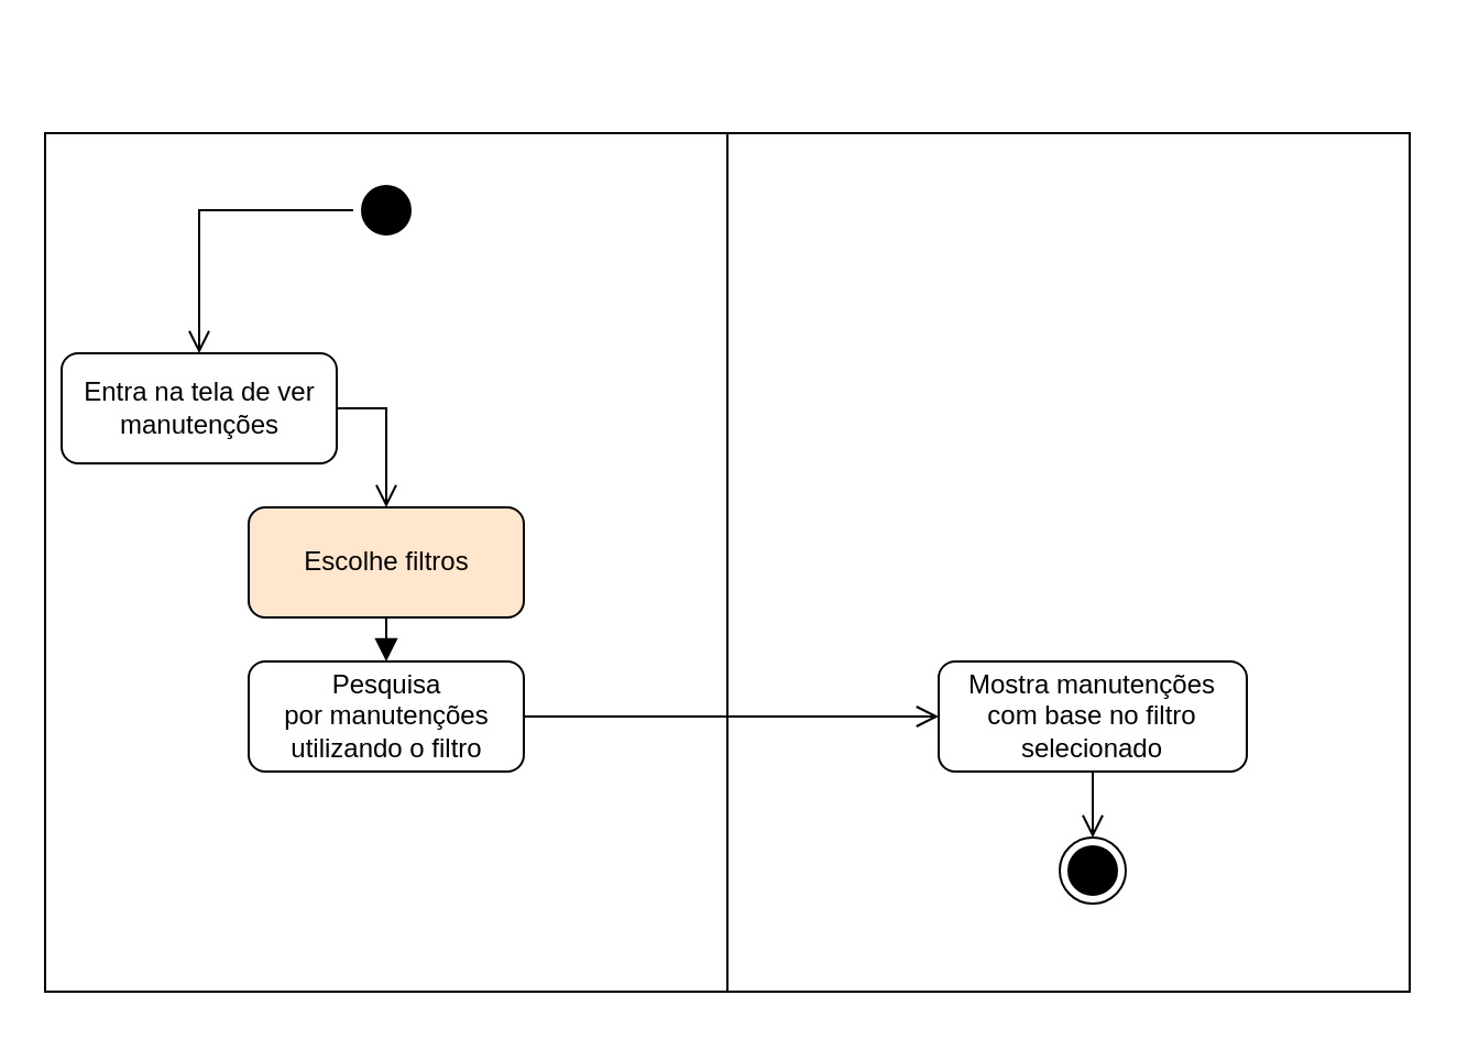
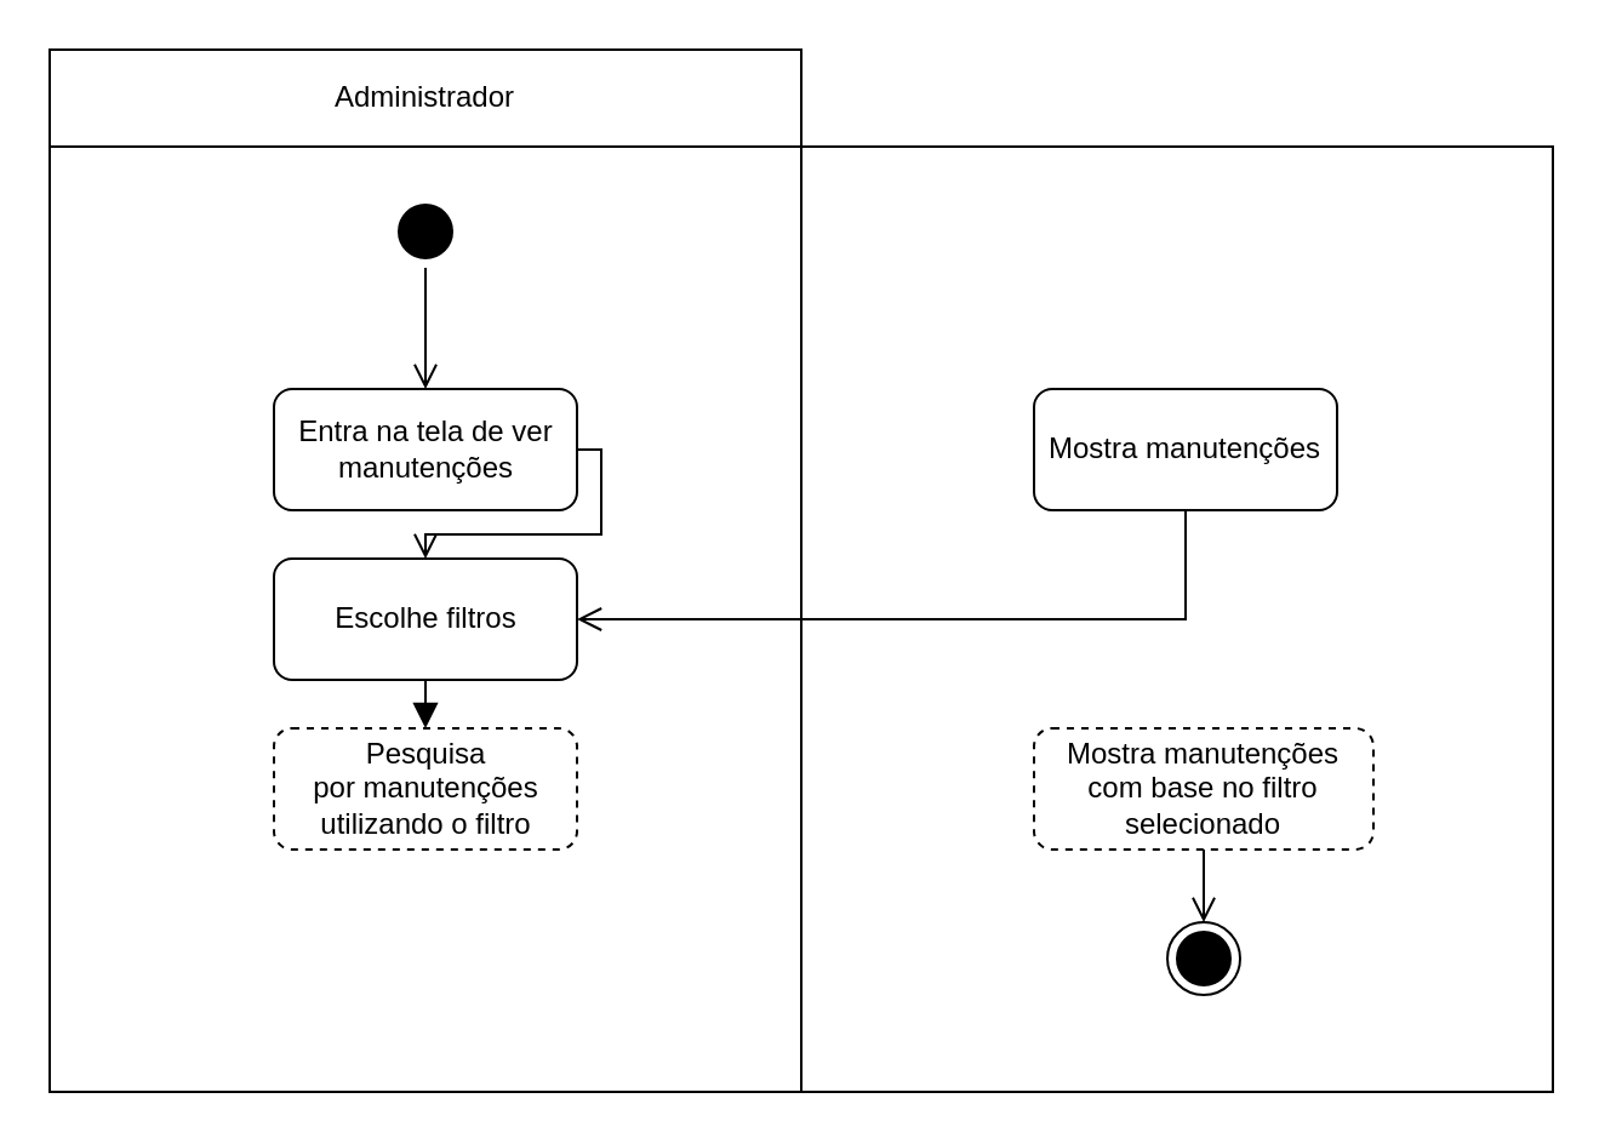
  <mxCell id="0" />
  <mxCell id="1" parent="0" />
  <mxCell id="2" value="" style="rounded=0;whiteSpace=wrap;html=1;" parent="1" vertex="1"><mxGeometry x="20" y="60" width="310" height="390" as="geometry" /></mxCell>
  <mxCell id="3" value="" style="rounded=0;whiteSpace=wrap;html=1;" parent="1" vertex="1"><mxGeometry x="330" y="60" width="310" height="390" as="geometry" /></mxCell>
+ <mxCell id="4" value="Administrador" style="rounded=0;whiteSpace=wrap;html=1;" parent="1" vertex="1"><mxGeometry x="20" y="20" width="310" height="40" as="geometry" /></mxCell>
  <mxCell id="5" value="" style="ellipse;html=1;shape=startState;fillColor=#000000;strokeColor=#000000;" parent="1" vertex="1"><mxGeometry x="160" y="80" width="30" height="30" as="geometry" /></mxCell>
  <mxCell id="6" value="" style="edgeStyle=orthogonalEdgeStyle;html=1;verticalAlign=bottom;endArrow=open;endSize=8;strokeColor=#000000;rounded=0;entryX=0.5;entryY=0;entryDx=0;entryDy=0;" parent="1" source="5" target="7" edge="1"><mxGeometry relative="1" as="geometry"><mxPoint x="191" y="170" as="targetPoint" /></mxGeometry></mxCell>
- <mxCell id="7" value="Entra na tela de ver manutenções" style="rounded=1;whiteSpace=wrap;html=1;" parent="1" vertex="1"><mxGeometry x="27.5" y="160" width="125" height="50" as="geometry" /></mxCell>
+ <mxCell id="7" value="Entra na tela de ver manutenções" style="rounded=1;whiteSpace=wrap;html=1;" parent="1" vertex="1"><mxGeometry x="112.5" y="160" width="125" height="50" as="geometry" /></mxCell>
+ <mxCell id="8" value="Mostra manutenções" style="rounded=1;whiteSpace=wrap;html=1;" parent="1" vertex="1"><mxGeometry x="426" y="160" width="125" height="50" as="geometry" /></mxCell>
  <mxCell id="9" value="" style="edgeStyle=orthogonalEdgeStyle;html=1;verticalAlign=bottom;endArrow=open;endSize=8;strokeColor=#000000;rounded=0;exitX=1;exitY=0.5;exitDx=0;exitDy=0;" parent="1" source="7" target="10" edge="1"><mxGeometry relative="1" as="geometry"><mxPoint x="306" y="240" as="targetPoint" /><mxPoint x="306" y="190" as="sourcePoint" /></mxGeometry></mxCell>
- <mxCell id="10" value="Escolhe filtros" style="rounded=1;whiteSpace=wrap;html=1;fillColor=#ffe6cc;" parent="1" vertex="1"><mxGeometry x="112.5" y="230" width="125" height="50" as="geometry" /></mxCell>
- <mxCell id="12" value="Mostra&amp;nbsp;manutenções com base no filtro selecionado" style="rounded=1;whiteSpace=wrap;html=1;" parent="1" vertex="1"><mxGeometry x="426" y="300" width="140" height="50" as="geometry" /></mxCell>
+ <mxCell id="10" value="Escolhe filtros" style="rounded=1;whiteSpace=wrap;html=1;" parent="1" vertex="1"><mxGeometry x="112.5" y="230" width="125" height="50" as="geometry" /></mxCell>
+ <mxCell id="11" value="" style="edgeStyle=orthogonalEdgeStyle;html=1;verticalAlign=bottom;endArrow=open;endSize=8;strokeColor=#000000;rounded=0;entryX=1;entryY=0.5;entryDx=0;entryDy=0;exitX=0.5;exitY=1;exitDx=0;exitDy=0;" parent="1" source="8" target="10" edge="1"><mxGeometry relative="1" as="geometry"><mxPoint x="521" y="260" as="targetPoint" /><mxPoint x="416" y="260" as="sourcePoint" /></mxGeometry></mxCell>
+ <mxCell id="12" value="Mostra&amp;nbsp;manutenções com base no filtro selecionado" style="rounded=1;whiteSpace=wrap;html=1;dashed=1;" parent="1" vertex="1"><mxGeometry x="426" y="300" width="140" height="50" as="geometry" /></mxCell>
  <mxCell id="13" value="" style="edgeStyle=orthogonalEdgeStyle;html=1;verticalAlign=bottom;endArrow=block;endSize=8;strokeColor=#000000;rounded=0;exitX=0.5;exitY=1;exitDx=0;exitDy=0;entryX=0.5;entryY=0;entryDx=0;entryDy=0;" parent="1" source="10" target="15" edge="1"><mxGeometry relative="1" as="geometry"><mxPoint x="175" y="330" as="targetPoint" /><mxPoint x="306" y="370" as="sourcePoint" /></mxGeometry></mxCell>
  <mxCell id="14" value="" style="ellipse;html=1;shape=endState;fillColor=#000000;strokeColor=#000000;" parent="1" vertex="1"><mxGeometry x="481" y="380" width="30" height="30" as="geometry" /></mxCell>
- <mxCell id="15" value="Pesquisa por&amp;nbsp;manutenções utilizando o filtro" style="rounded=1;whiteSpace=wrap;html=1;" parent="1" vertex="1"><mxGeometry x="112.5" y="300" width="125" height="50" as="geometry" /></mxCell>
- <mxCell id="16" value="" style="edgeStyle=orthogonalEdgeStyle;html=1;verticalAlign=bottom;endArrow=open;endSize=8;strokeColor=#000000;rounded=0;entryX=0;entryY=0.5;entryDx=0;entryDy=0;exitX=1;exitY=0.5;exitDx=0;exitDy=0;" parent="1" source="15" target="12" edge="1"><mxGeometry relative="1" as="geometry"><mxPoint x="426" y="354.71" as="targetPoint" /><mxPoint x="238" y="354.71" as="sourcePoint" /></mxGeometry></mxCell>
+ <mxCell id="15" value="Pesquisa por&amp;nbsp;manutenções utilizando o filtro" style="rounded=1;whiteSpace=wrap;html=1;dashed=1;" parent="1" vertex="1"><mxGeometry x="112.5" y="300" width="125" height="50" as="geometry" /></mxCell>
  <mxCell id="17" value="" style="edgeStyle=orthogonalEdgeStyle;html=1;verticalAlign=bottom;endArrow=open;endSize=8;strokeColor=#000000;rounded=0;entryX=0.5;entryY=0;entryDx=0;entryDy=0;exitX=0.5;exitY=1;exitDx=0;exitDy=0;" parent="1" source="12" target="14" edge="1"><mxGeometry relative="1" as="geometry"><mxPoint x="446" y="485" as="targetPoint" /><mxPoint x="488.5" y="480" as="sourcePoint" /></mxGeometry></mxCell>
